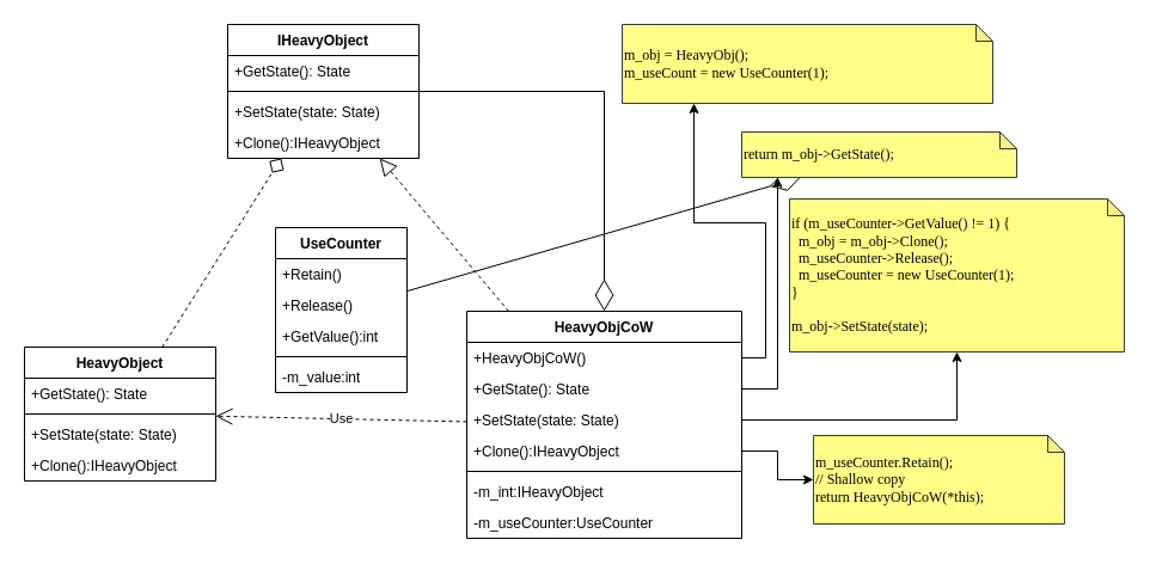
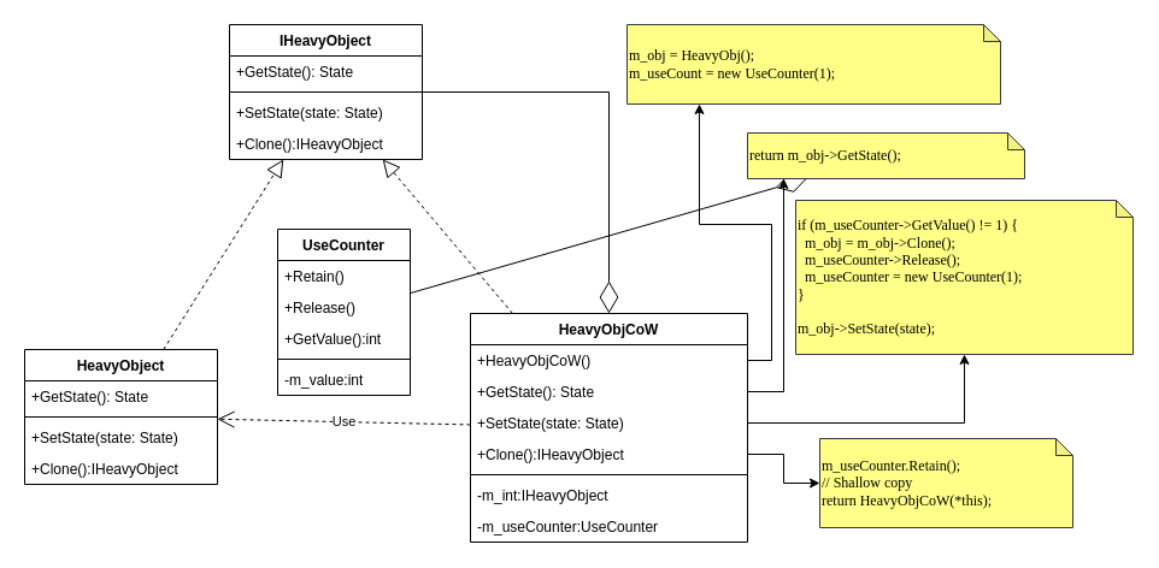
  <mxCell id="0" />
  <mxCell id="1" parent="0" />
  <mxCell id="2" value="IHeavyObject" style="swimlane;fontStyle=1;align=center;verticalAlign=top;childLayout=stackLayout;horizontal=1;startSize=26;horizontalStack=0;resizeParent=1;resizeParentMax=0;resizeLast=0;collapsible=1;marginBottom=0;whiteSpace=wrap;html=1;" parent="1" vertex="1"><mxGeometry x="190" y="20" width="160" height="112" as="geometry" /></mxCell>
  <mxCell id="3" value="+GetState(): State" style="text;strokeColor=none;fillColor=none;align=left;verticalAlign=top;spacingLeft=4;spacingRight=4;overflow=hidden;rotatable=0;points=[[0,0.5],[1,0.5]];portConstraint=eastwest;whiteSpace=wrap;html=1;" parent="2" vertex="1"><mxGeometry y="26" width="160" height="26" as="geometry" /></mxCell>
  <mxCell id="4" value="" style="line;strokeWidth=1;fillColor=none;align=left;verticalAlign=middle;spacingTop=-1;spacingLeft=3;spacingRight=3;rotatable=0;labelPosition=right;points=[];portConstraint=eastwest;strokeColor=inherit;" parent="2" vertex="1"><mxGeometry y="52" width="160" height="8" as="geometry" /></mxCell>
  <mxCell id="5" value="+SetState(state: State)" style="text;strokeColor=none;fillColor=none;align=left;verticalAlign=top;spacingLeft=4;spacingRight=4;overflow=hidden;rotatable=0;points=[[0,0.5],[1,0.5]];portConstraint=eastwest;whiteSpace=wrap;html=1;" parent="2" vertex="1"><mxGeometry y="60" width="160" height="26" as="geometry" /></mxCell>
  <mxCell id="6" value="+Clone():IHeavyObject" style="text;strokeColor=none;fillColor=none;align=left;verticalAlign=top;spacingLeft=4;spacingRight=4;overflow=hidden;rotatable=0;points=[[0,0.5],[1,0.5]];portConstraint=eastwest;whiteSpace=wrap;html=1;" parent="2" vertex="1"><mxGeometry y="86" width="160" height="26" as="geometry" /></mxCell>
  <mxCell id="7" value="HeavyObject" style="swimlane;fontStyle=1;align=center;verticalAlign=top;childLayout=stackLayout;horizontal=1;startSize=26;horizontalStack=0;resizeParent=1;resizeParentMax=0;resizeLast=0;collapsible=1;marginBottom=0;whiteSpace=wrap;html=1;" parent="1" vertex="1"><mxGeometry x="20" y="290" width="160" height="112" as="geometry" /></mxCell>
  <mxCell id="8" value="+GetState(): State" style="text;strokeColor=none;fillColor=none;align=left;verticalAlign=top;spacingLeft=4;spacingRight=4;overflow=hidden;rotatable=0;points=[[0,0.5],[1,0.5]];portConstraint=eastwest;whiteSpace=wrap;html=1;" parent="7" vertex="1"><mxGeometry y="26" width="160" height="26" as="geometry" /></mxCell>
  <mxCell id="9" value="" style="line;strokeWidth=1;fillColor=none;align=left;verticalAlign=middle;spacingTop=-1;spacingLeft=3;spacingRight=3;rotatable=0;labelPosition=right;points=[];portConstraint=eastwest;strokeColor=inherit;" parent="7" vertex="1"><mxGeometry y="52" width="160" height="8" as="geometry" /></mxCell>
  <mxCell id="10" value="+SetState(state: State)" style="text;strokeColor=none;fillColor=none;align=left;verticalAlign=top;spacingLeft=4;spacingRight=4;overflow=hidden;rotatable=0;points=[[0,0.5],[1,0.5]];portConstraint=eastwest;whiteSpace=wrap;html=1;" parent="7" vertex="1"><mxGeometry y="60" width="160" height="26" as="geometry" /></mxCell>
  <mxCell id="11" value="+Clone():IHeavyObject" style="text;strokeColor=none;fillColor=none;align=left;verticalAlign=top;spacingLeft=4;spacingRight=4;overflow=hidden;rotatable=0;points=[[0,0.5],[1,0.5]];portConstraint=eastwest;whiteSpace=wrap;html=1;" parent="7" vertex="1"><mxGeometry y="86" width="160" height="26" as="geometry" /></mxCell>
- <mxCell id="12" value="" style="endArrow=diamond;dashed=1;endFill=0;endSize=12;html=1;rounded=0;" parent="1" source="7" target="2" edge="1"><mxGeometry width="160" relative="1" as="geometry"><mxPoint x="230" y="210" as="sourcePoint" /><mxPoint x="390" y="210" as="targetPoint" /></mxGeometry></mxCell>
+ <mxCell id="12" value="" style="endArrow=block;dashed=1;endFill=0;endSize=12;html=1;rounded=0;" parent="1" source="7" target="2" edge="1"><mxGeometry width="160" relative="1" as="geometry"><mxPoint x="230" y="210" as="sourcePoint" /><mxPoint x="390" y="210" as="targetPoint" /></mxGeometry></mxCell>
  <mxCell id="13" value="HeavyObjCoW" style="swimlane;fontStyle=1;align=center;verticalAlign=top;childLayout=stackLayout;horizontal=1;startSize=26;horizontalStack=0;resizeParent=1;resizeParentMax=0;resizeLast=0;collapsible=1;marginBottom=0;whiteSpace=wrap;html=1;" parent="1" vertex="1"><mxGeometry x="390" y="260" width="230" height="190" as="geometry" /></mxCell>
  <mxCell id="14" value="+HeavyObjCoW()" style="text;strokeColor=none;fillColor=none;align=left;verticalAlign=top;spacingLeft=4;spacingRight=4;overflow=hidden;rotatable=0;points=[[0,0.5],[1,0.5]];portConstraint=eastwest;whiteSpace=wrap;html=1;" parent="13" vertex="1"><mxGeometry y="26" width="230" height="26" as="geometry" /></mxCell>
  <mxCell id="15" value="+GetState(): State" style="text;strokeColor=none;fillColor=none;align=left;verticalAlign=top;spacingLeft=4;spacingRight=4;overflow=hidden;rotatable=0;points=[[0,0.5],[1,0.5]];portConstraint=eastwest;whiteSpace=wrap;html=1;" parent="13" vertex="1"><mxGeometry y="52" width="230" height="26" as="geometry" /></mxCell>
  <mxCell id="16" value="+SetState(state: State)" style="text;strokeColor=none;fillColor=none;align=left;verticalAlign=top;spacingLeft=4;spacingRight=4;overflow=hidden;rotatable=0;points=[[0,0.5],[1,0.5]];portConstraint=eastwest;whiteSpace=wrap;html=1;" parent="13" vertex="1"><mxGeometry y="78" width="230" height="26" as="geometry" /></mxCell>
  <mxCell id="17" value="+Clone():IHeavyObject" style="text;strokeColor=none;fillColor=none;align=left;verticalAlign=top;spacingLeft=4;spacingRight=4;overflow=hidden;rotatable=0;points=[[0,0.5],[1,0.5]];portConstraint=eastwest;whiteSpace=wrap;html=1;" parent="13" vertex="1"><mxGeometry y="104" width="230" height="26" as="geometry" /></mxCell>
  <mxCell id="18" value="" style="line;strokeWidth=1;fillColor=none;align=left;verticalAlign=middle;spacingTop=-1;spacingLeft=3;spacingRight=3;rotatable=0;labelPosition=right;points=[];portConstraint=eastwest;strokeColor=inherit;" parent="13" vertex="1"><mxGeometry y="130" width="230" height="8" as="geometry" /></mxCell>
  <mxCell id="19" value="-m_int:IHeavyObject" style="text;strokeColor=none;fillColor=none;align=left;verticalAlign=top;spacingLeft=4;spacingRight=4;overflow=hidden;rotatable=0;points=[[0,0.5],[1,0.5]];portConstraint=eastwest;whiteSpace=wrap;html=1;" parent="13" vertex="1"><mxGeometry y="138" width="230" height="26" as="geometry" /></mxCell>
  <mxCell id="20" value="-m_useCounter:UseCounter" style="text;strokeColor=none;fillColor=none;align=left;verticalAlign=top;spacingLeft=4;spacingRight=4;overflow=hidden;rotatable=0;points=[[0,0.5],[1,0.5]];portConstraint=eastwest;whiteSpace=wrap;html=1;" parent="13" vertex="1"><mxGeometry y="164" width="230" height="26" as="geometry" /></mxCell>
  <mxCell id="21" value="" style="endArrow=block;dashed=1;endFill=0;endSize=12;html=1;rounded=0;" parent="1" source="13" target="2" edge="1"><mxGeometry width="160" relative="1" as="geometry"><mxPoint x="230" y="210" as="sourcePoint" /><mxPoint x="390" y="210" as="targetPoint" /></mxGeometry></mxCell>
  <mxCell id="22" value="" style="endArrow=diamondThin;endFill=0;endSize=24;html=1;rounded=0;edgeStyle=orthogonalEdgeStyle;" parent="1" source="2" target="13" edge="1"><mxGeometry width="160" relative="1" as="geometry"><mxPoint x="240" y="390" as="sourcePoint" /><mxPoint x="370" y="420" as="targetPoint" /></mxGeometry></mxCell>
  <mxCell id="23" value="UseCounter" style="swimlane;fontStyle=1;align=center;verticalAlign=top;childLayout=stackLayout;horizontal=1;startSize=26;horizontalStack=0;resizeParent=1;resizeParentMax=0;resizeLast=0;collapsible=1;marginBottom=0;whiteSpace=wrap;html=1;" parent="1" vertex="1"><mxGeometry x="230" y="190" width="110" height="138" as="geometry" /></mxCell>
  <mxCell id="24" value="+Retain()" style="text;strokeColor=none;fillColor=none;align=left;verticalAlign=top;spacingLeft=4;spacingRight=4;overflow=hidden;rotatable=0;points=[[0,0.5],[1,0.5]];portConstraint=eastwest;whiteSpace=wrap;html=1;" parent="23" vertex="1"><mxGeometry y="26" width="110" height="26" as="geometry" /></mxCell>
  <mxCell id="25" value="+Release()" style="text;strokeColor=none;fillColor=none;align=left;verticalAlign=top;spacingLeft=4;spacingRight=4;overflow=hidden;rotatable=0;points=[[0,0.5],[1,0.5]];portConstraint=eastwest;whiteSpace=wrap;html=1;" parent="23" vertex="1"><mxGeometry y="52" width="110" height="26" as="geometry" /></mxCell>
  <mxCell id="26" value="+GetValue():int" style="text;strokeColor=none;fillColor=none;align=left;verticalAlign=top;spacingLeft=4;spacingRight=4;overflow=hidden;rotatable=0;points=[[0,0.5],[1,0.5]];portConstraint=eastwest;whiteSpace=wrap;html=1;" parent="23" vertex="1"><mxGeometry y="78" width="110" height="26" as="geometry" /></mxCell>
  <mxCell id="27" value="" style="line;strokeWidth=1;fillColor=none;align=left;verticalAlign=middle;spacingTop=-1;spacingLeft=3;spacingRight=3;rotatable=0;labelPosition=right;points=[];portConstraint=eastwest;strokeColor=inherit;" parent="23" vertex="1"><mxGeometry y="104" width="110" height="8" as="geometry" /></mxCell>
  <mxCell id="28" value="-m_value:int" style="text;strokeColor=none;fillColor=none;align=left;verticalAlign=top;spacingLeft=4;spacingRight=4;overflow=hidden;rotatable=0;points=[[0,0.5],[1,0.5]];portConstraint=eastwest;whiteSpace=wrap;html=1;" parent="23" vertex="1"><mxGeometry y="112" width="110" height="26" as="geometry" /></mxCell>
  <mxCell id="29" value="" style="endArrow=diamondThin;endFill=0;endSize=24;html=1;rounded=0;" parent="1" source="23" target="30" edge="1"><mxGeometry width="160" relative="1" as="geometry"><mxPoint x="210" y="420" as="sourcePoint" /><mxPoint x="370" y="420" as="targetPoint" /></mxGeometry></mxCell>
  <mxCell id="30" value="&lt;pre&gt;&lt;font face=&quot;Lucida Console&quot;&gt;return m_obj-&amp;gt;GetState();&lt;/font&gt;&lt;/pre&gt;" style="shape=note;whiteSpace=wrap;html=1;backgroundOutline=1;darkOpacity=0.05;align=left;fillColor=#ffff88;strokeColor=#36393d;size=14;" parent="1" vertex="1"><mxGeometry x="620" y="110" width="230" height="38" as="geometry" /></mxCell>
  <mxCell id="31" style="edgeStyle=orthogonalEdgeStyle;rounded=0;orthogonalLoop=1;jettySize=auto;html=1;" parent="1" source="15" target="30" edge="1"><mxGeometry relative="1" as="geometry"><Array as="points"><mxPoint x="650" y="325" /></Array></mxGeometry></mxCell>
  <mxCell id="32" value="if (m_useCounter-&amp;gt;GetValue() != 1) {&lt;br&gt;&amp;nbsp; m_obj = m_obj-&amp;gt;Clone();&lt;div&gt;&amp;nbsp; m_useCounter-&amp;gt;Release();&lt;/div&gt;&lt;div&gt;&amp;nbsp; m_useCounter = new UseCounter(1);&lt;br&gt;}&lt;div&gt;&lt;br&gt;m_obj-&amp;gt;SetState(state);&lt;/div&gt;&lt;/div&gt;" style="shape=note;whiteSpace=wrap;html=1;backgroundOutline=1;darkOpacity=0.05;align=left;fillColor=#ffff88;strokeColor=#36393d;size=14;fontFamily=Lucida Console;" parent="1" vertex="1"><mxGeometry x="660" y="166" width="280" height="128" as="geometry" /></mxCell>
  <mxCell id="33" style="edgeStyle=orthogonalEdgeStyle;rounded=0;orthogonalLoop=1;jettySize=auto;html=1;" parent="1" source="16" target="32" edge="1"><mxGeometry relative="1" as="geometry" /></mxCell>
  <mxCell id="34" value="m_useCounter.Retain();&lt;br&gt;// Shallow copy&lt;br&gt;return HeavyObjCoW(*this);" style="shape=note;whiteSpace=wrap;html=1;backgroundOutline=1;darkOpacity=0.05;align=left;fillColor=#ffff88;strokeColor=#36393d;size=14;fontFamily=Lucida Console;" parent="1" vertex="1"><mxGeometry x="680" y="364" width="210" height="74" as="geometry" /></mxCell>
  <mxCell id="35" style="edgeStyle=orthogonalEdgeStyle;rounded=0;orthogonalLoop=1;jettySize=auto;html=1;" parent="1" source="17" target="34" edge="1"><mxGeometry relative="1" as="geometry" /></mxCell>
  <mxCell id="36" value="m_obj = HeavyObj();&lt;br&gt;m_useCount = new UseCounter(1);" style="shape=note;whiteSpace=wrap;html=1;backgroundOutline=1;darkOpacity=0.05;align=left;fillColor=#ffff88;strokeColor=#36393d;size=14;fontFamily=Lucida Console;" parent="1" vertex="1"><mxGeometry x="520" y="20" width="310" height="66" as="geometry" /></mxCell>
  <mxCell id="37" style="edgeStyle=orthogonalEdgeStyle;rounded=0;orthogonalLoop=1;jettySize=auto;html=1;" parent="1" source="14" target="36" edge="1"><mxGeometry relative="1" as="geometry"><Array as="points"><mxPoint x="640" y="299" /><mxPoint x="640" y="186" /><mxPoint x="580" y="186" /></Array></mxGeometry></mxCell>
  <mxCell id="38" value="Use" style="endArrow=open;endSize=12;dashed=1;html=1;rounded=0;" parent="1" source="13" target="7" edge="1"><mxGeometry width="160" relative="1" as="geometry"><mxPoint x="260" y="490" as="sourcePoint" /><mxPoint x="420" y="490" as="targetPoint" /></mxGeometry></mxCell>
